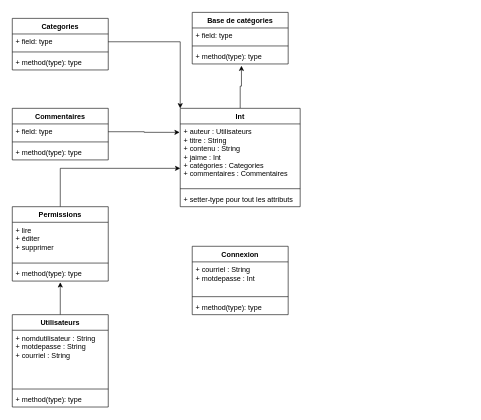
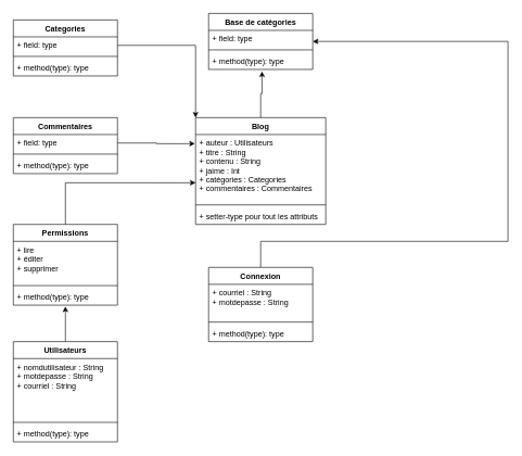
  <mxCell id="0" />
  <mxCell id="1" parent="0" />
  <mxCell id="2" style="edgeStyle=orthogonalEdgeStyle;rounded=0;orthogonalLoop=1;jettySize=auto;html=1;entryX=0.513;entryY=1.115;entryDx=0;entryDy=0;entryPerimeter=0;" edge="1" parent="1" source="3" target="29"><mxGeometry relative="1" as="geometry"><Array as="points"><mxPoint x="400" y="143" /><mxPoint x="402" y="143" /></Array></mxGeometry></mxCell>
- <mxCell id="3" value="Int" style="swimlane;fontStyle=1;align=center;verticalAlign=top;childLayout=stackLayout;horizontal=1;startSize=26;horizontalStack=0;resizeParent=1;resizeParentMax=0;resizeLast=0;collapsible=1;marginBottom=0;" parent="1" vertex="1"><mxGeometry x="300" y="180" width="200" height="164" as="geometry" /></mxCell>
+ <mxCell id="3" value="Blog" style="swimlane;fontStyle=1;align=center;verticalAlign=top;childLayout=stackLayout;horizontal=1;startSize=26;horizontalStack=0;resizeParent=1;resizeParentMax=0;resizeLast=0;collapsible=1;marginBottom=0;" parent="1" vertex="1"><mxGeometry x="300" y="180" width="200" height="164" as="geometry" /></mxCell>
  <mxCell id="4" value="+ auteur : Utilisateurs&#10;+ titre : String&#10;+ contenu : String&#10;+ jaime : Int&#10;+ catégories : Categories&#10;+ commentaires : Commentaires&#10;&#10;" style="text;strokeColor=none;fillColor=none;align=left;verticalAlign=top;spacingLeft=4;spacingRight=4;overflow=hidden;rotatable=0;points=[[0,0.5],[1,0.5]];portConstraint=eastwest;" parent="3" vertex="1"><mxGeometry y="26" width="200" height="104" as="geometry" /></mxCell>
  <mxCell id="5" value="" style="line;strokeWidth=1;fillColor=none;align=left;verticalAlign=middle;spacingTop=-1;spacingLeft=3;spacingRight=3;rotatable=0;labelPosition=right;points=[];portConstraint=eastwest;" parent="3" vertex="1"><mxGeometry y="130" width="200" height="8" as="geometry" /></mxCell>
  <mxCell id="6" value="+ setter-type pour tout les attributs" style="text;strokeColor=none;fillColor=none;align=left;verticalAlign=top;spacingLeft=4;spacingRight=4;overflow=hidden;rotatable=0;points=[[0,0.5],[1,0.5]];portConstraint=eastwest;" parent="3" vertex="1"><mxGeometry y="138" width="200" height="26" as="geometry" /></mxCell>
  <mxCell id="7" style="edgeStyle=orthogonalEdgeStyle;rounded=0;orthogonalLoop=1;jettySize=auto;html=1;entryX=0.5;entryY=1.077;entryDx=0;entryDy=0;entryPerimeter=0;" edge="1" parent="1" source="8" target="20"><mxGeometry relative="1" as="geometry"><mxPoint x="100" y="480" as="targetPoint" /><Array as="points"><mxPoint x="100" y="480" /><mxPoint x="100" y="480" /></Array></mxGeometry></mxCell>
  <mxCell id="8" value="Utilisateurs" style="swimlane;fontStyle=1;align=center;verticalAlign=top;childLayout=stackLayout;horizontal=1;startSize=26;horizontalStack=0;resizeParent=1;resizeParentMax=0;resizeLast=0;collapsible=1;marginBottom=0;" parent="1" vertex="1"><mxGeometry x="20" y="524" width="160" height="154" as="geometry" /></mxCell>
  <mxCell id="9" value="+ nomdutilisateur : String&#10;+ motdepasse : String&#10;+ courriel : String&#10;" style="text;strokeColor=none;fillColor=none;align=left;verticalAlign=top;spacingLeft=4;spacingRight=4;overflow=hidden;rotatable=0;points=[[0,0.5],[1,0.5]];portConstraint=eastwest;" parent="8" vertex="1"><mxGeometry y="26" width="160" height="94" as="geometry" /></mxCell>
  <mxCell id="10" value="" style="line;strokeWidth=1;fillColor=none;align=left;verticalAlign=middle;spacingTop=-1;spacingLeft=3;spacingRight=3;rotatable=0;labelPosition=right;points=[];portConstraint=eastwest;" parent="8" vertex="1"><mxGeometry y="120" width="160" height="8" as="geometry" /></mxCell>
  <mxCell id="11" value="+ method(type): type" style="text;strokeColor=none;fillColor=none;align=left;verticalAlign=top;spacingLeft=4;spacingRight=4;overflow=hidden;rotatable=0;points=[[0,0.5],[1,0.5]];portConstraint=eastwest;" parent="8" vertex="1"><mxGeometry y="128" width="160" height="26" as="geometry" /></mxCell>
  <mxCell id="12" value="Commentaires" style="swimlane;fontStyle=1;align=center;verticalAlign=top;childLayout=stackLayout;horizontal=1;startSize=26;horizontalStack=0;resizeParent=1;resizeParentMax=0;resizeLast=0;collapsible=1;marginBottom=0;" parent="1" vertex="1"><mxGeometry x="20" y="180" width="160" height="86" as="geometry" /></mxCell>
  <mxCell id="13" value="+ field: type" style="text;strokeColor=none;fillColor=none;align=left;verticalAlign=top;spacingLeft=4;spacingRight=4;overflow=hidden;rotatable=0;points=[[0,0.5],[1,0.5]];portConstraint=eastwest;" parent="12" vertex="1"><mxGeometry y="26" width="160" height="26" as="geometry" /></mxCell>
  <mxCell id="14" value="" style="line;strokeWidth=1;fillColor=none;align=left;verticalAlign=middle;spacingTop=-1;spacingLeft=3;spacingRight=3;rotatable=0;labelPosition=right;points=[];portConstraint=eastwest;" parent="12" vertex="1"><mxGeometry y="52" width="160" height="8" as="geometry" /></mxCell>
  <mxCell id="15" value="+ method(type): type" style="text;strokeColor=none;fillColor=none;align=left;verticalAlign=top;spacingLeft=4;spacingRight=4;overflow=hidden;rotatable=0;points=[[0,0.5],[1,0.5]];portConstraint=eastwest;" parent="12" vertex="1"><mxGeometry y="60" width="160" height="26" as="geometry" /></mxCell>
  <mxCell id="16" style="edgeStyle=orthogonalEdgeStyle;rounded=0;orthogonalLoop=1;jettySize=auto;html=1;entryX=0;entryY=0.712;entryDx=0;entryDy=0;entryPerimeter=0;" edge="1" parent="1" source="17" target="4"><mxGeometry relative="1" as="geometry" /></mxCell>
  <mxCell id="17" value="Permissions" style="swimlane;fontStyle=1;align=center;verticalAlign=top;childLayout=stackLayout;horizontal=1;startSize=26;horizontalStack=0;resizeParent=1;resizeParentMax=0;resizeLast=0;collapsible=1;marginBottom=0;" parent="1" vertex="1"><mxGeometry x="20" y="344" width="160" height="124" as="geometry" /></mxCell>
  <mxCell id="18" value="+ lire&#10;+ éditer&#10;+ supprimer&#10;" style="text;strokeColor=none;fillColor=none;align=left;verticalAlign=top;spacingLeft=4;spacingRight=4;overflow=hidden;rotatable=0;points=[[0,0.5],[1,0.5]];portConstraint=eastwest;" parent="17" vertex="1"><mxGeometry y="26" width="160" height="64" as="geometry" /></mxCell>
  <mxCell id="19" value="" style="line;strokeWidth=1;fillColor=none;align=left;verticalAlign=middle;spacingTop=-1;spacingLeft=3;spacingRight=3;rotatable=0;labelPosition=right;points=[];portConstraint=eastwest;" parent="17" vertex="1"><mxGeometry y="90" width="160" height="8" as="geometry" /></mxCell>
  <mxCell id="20" value="+ method(type): type" style="text;strokeColor=none;fillColor=none;align=left;verticalAlign=top;spacingLeft=4;spacingRight=4;overflow=hidden;rotatable=0;points=[[0,0.5],[1,0.5]];portConstraint=eastwest;" parent="17" vertex="1"><mxGeometry y="98" width="160" height="26" as="geometry" /></mxCell>
+ <mxCell id="21" style="edgeStyle=orthogonalEdgeStyle;rounded=0;orthogonalLoop=1;jettySize=auto;html=1;entryX=1;entryY=0.5;entryDx=0;entryDy=0;" edge="1" parent="1" source="22" target="26"><mxGeometry relative="1" as="geometry"><Array as="points"><mxPoint x="400" y="370" /><mxPoint x="780" y="370" /><mxPoint x="780" y="63" /></Array></mxGeometry></mxCell>
  <mxCell id="22" value="Connexion" style="swimlane;fontStyle=1;align=center;verticalAlign=top;childLayout=stackLayout;horizontal=1;startSize=26;horizontalStack=0;resizeParent=1;resizeParentMax=0;resizeLast=0;collapsible=1;marginBottom=0;" parent="1" vertex="1"><mxGeometry x="320" y="410" width="160" height="114" as="geometry" /></mxCell>
- <mxCell id="23" value="+ courriel : String&#10;+ motdepasse : Int&#10;" style="text;strokeColor=none;fillColor=none;align=left;verticalAlign=top;spacingLeft=4;spacingRight=4;overflow=hidden;rotatable=0;points=[[0,0.5],[1,0.5]];portConstraint=eastwest;" vertex="1" parent="22"><mxGeometry y="26" width="160" height="54" as="geometry" /></mxCell>
+ <mxCell id="23" value="+ courriel : String&#10;+ motdepasse : String&#10;" style="text;strokeColor=none;fillColor=none;align=left;verticalAlign=top;spacingLeft=4;spacingRight=4;overflow=hidden;rotatable=0;points=[[0,0.5],[1,0.5]];portConstraint=eastwest;" vertex="1" parent="22"><mxGeometry y="26" width="160" height="54" as="geometry" /></mxCell>
  <mxCell id="24" value="" style="line;strokeWidth=1;fillColor=none;align=left;verticalAlign=middle;spacingTop=-1;spacingLeft=3;spacingRight=3;rotatable=0;labelPosition=right;points=[];portConstraint=eastwest;" parent="22" vertex="1"><mxGeometry y="80" width="160" height="8" as="geometry" /></mxCell>
  <mxCell id="25" value="+ method(type): type" style="text;strokeColor=none;fillColor=none;align=left;verticalAlign=top;spacingLeft=4;spacingRight=4;overflow=hidden;rotatable=0;points=[[0,0.5],[1,0.5]];portConstraint=eastwest;" parent="22" vertex="1"><mxGeometry y="88" width="160" height="26" as="geometry" /></mxCell>
  <mxCell id="26" value="Base de catégories" style="swimlane;fontStyle=1;align=center;verticalAlign=top;childLayout=stackLayout;horizontal=1;startSize=26;horizontalStack=0;resizeParent=1;resizeParentMax=0;resizeLast=0;collapsible=1;marginBottom=0;" parent="1" vertex="1"><mxGeometry x="320" width="160" height="86" as="geometry" y="20" /></mxCell>
  <mxCell id="27" value="+ field: type" style="text;strokeColor=none;fillColor=none;align=left;verticalAlign=top;spacingLeft=4;spacingRight=4;overflow=hidden;rotatable=0;points=[[0,0.5],[1,0.5]];portConstraint=eastwest;" parent="26" vertex="1"><mxGeometry y="26" width="160" height="26" as="geometry" /></mxCell>
  <mxCell id="28" value="" style="line;strokeWidth=1;fillColor=none;align=left;verticalAlign=middle;spacingTop=-1;spacingLeft=3;spacingRight=3;rotatable=0;labelPosition=right;points=[];portConstraint=eastwest;" parent="26" vertex="1"><mxGeometry y="52" width="160" height="8" as="geometry" /></mxCell>
  <mxCell id="29" value="+ method(type): type" style="text;strokeColor=none;fillColor=none;align=left;verticalAlign=top;spacingLeft=4;spacingRight=4;overflow=hidden;rotatable=0;points=[[0,0.5],[1,0.5]];portConstraint=eastwest;" parent="26" vertex="1"><mxGeometry y="60" width="160" height="26" as="geometry" /></mxCell>
  <mxCell id="30" style="edgeStyle=orthogonalEdgeStyle;rounded=0;orthogonalLoop=1;jettySize=auto;html=1;entryX=-0.005;entryY=0.135;entryDx=0;entryDy=0;entryPerimeter=0;" edge="1" parent="1" source="13" target="4"><mxGeometry relative="1" as="geometry" /></mxCell>
  <mxCell id="31" value="Categories" style="swimlane;fontStyle=1;align=center;verticalAlign=top;childLayout=stackLayout;horizontal=1;startSize=26;horizontalStack=0;resizeParent=1;resizeParentMax=0;resizeLast=0;collapsible=1;marginBottom=0;" vertex="1" parent="1"><mxGeometry x="20" y="30" width="160" height="86" as="geometry" /></mxCell>
  <mxCell id="32" value="+ field: type" style="text;strokeColor=none;fillColor=none;align=left;verticalAlign=top;spacingLeft=4;spacingRight=4;overflow=hidden;rotatable=0;points=[[0,0.5],[1,0.5]];portConstraint=eastwest;" vertex="1" parent="31"><mxGeometry y="26" width="160" height="26" as="geometry" /></mxCell>
  <mxCell id="33" value="" style="line;strokeWidth=1;fillColor=none;align=left;verticalAlign=middle;spacingTop=-1;spacingLeft=3;spacingRight=3;rotatable=0;labelPosition=right;points=[];portConstraint=eastwest;" vertex="1" parent="31"><mxGeometry y="52" width="160" height="8" as="geometry" /></mxCell>
  <mxCell id="34" value="+ method(type): type" style="text;strokeColor=none;fillColor=none;align=left;verticalAlign=top;spacingLeft=4;spacingRight=4;overflow=hidden;rotatable=0;points=[[0,0.5],[1,0.5]];portConstraint=eastwest;" vertex="1" parent="31"><mxGeometry y="60" width="160" height="26" as="geometry" /></mxCell>
  <mxCell id="35" style="edgeStyle=orthogonalEdgeStyle;rounded=0;orthogonalLoop=1;jettySize=auto;html=1;entryX=0;entryY=0;entryDx=0;entryDy=0;" edge="1" parent="1" source="32" target="3"><mxGeometry relative="1" as="geometry" /></mxCell>
